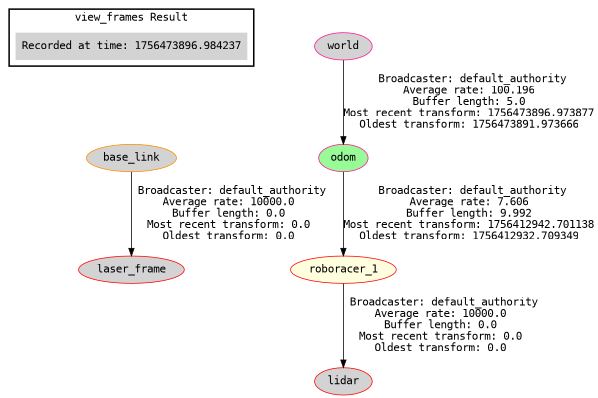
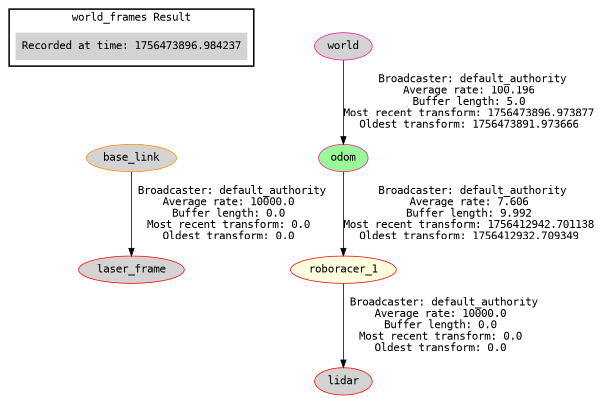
  digraph {
    fontname="DejaVu Sans Mono"
    node [color=deeppink fillcolor=lightgrey fontname="DejaVu Sans Mono" style=filled]
    edge [fontname="DejaVu Sans Mono"]
    "Recorded at time: 1756473896.984237" [shape=plaintext]
    base_link [color=darkorange]
    odom [fillcolor=palegreen]
    world
    roboracer_1 [color=red fillcolor=lightyellow]
    lidar [color=red]
    laser_frame [color=red]
    subgraph cluster_1 {
      color=black
-     label="view_frames Result"
+     label="world_frames Result"
      style=bold
      "Recorded at time: 1756473896.984237"
    }
    "Recorded at time: 1756473896.984237" -> base_link [style=invis]
    base_link -> laser_frame [label=" Broadcaster: default_authority\nAverage rate: 10000.0\nBuffer length: 0.0\nMost recent transform: 0.0\nOldest transform: 0.0\n"]
    odom -> roboracer_1 [label=" Broadcaster: default_authority\nAverage rate: 7.606\nBuffer length: 9.992\nMost recent transform: 1756412942.701138\nOldest transform: 1756412932.709349\n"]
    world -> odom [label=" Broadcaster: default_authority\nAverage rate: 100.196\nBuffer length: 5.0\nMost recent transform: 1756473896.973877\nOldest transform: 1756473891.973666\n"]
    roboracer_1 -> lidar [label=" Broadcaster: default_authority\nAverage rate: 10000.0\nBuffer length: 0.0\nMost recent transform: 0.0\nOldest transform: 0.0\n"]
  }
